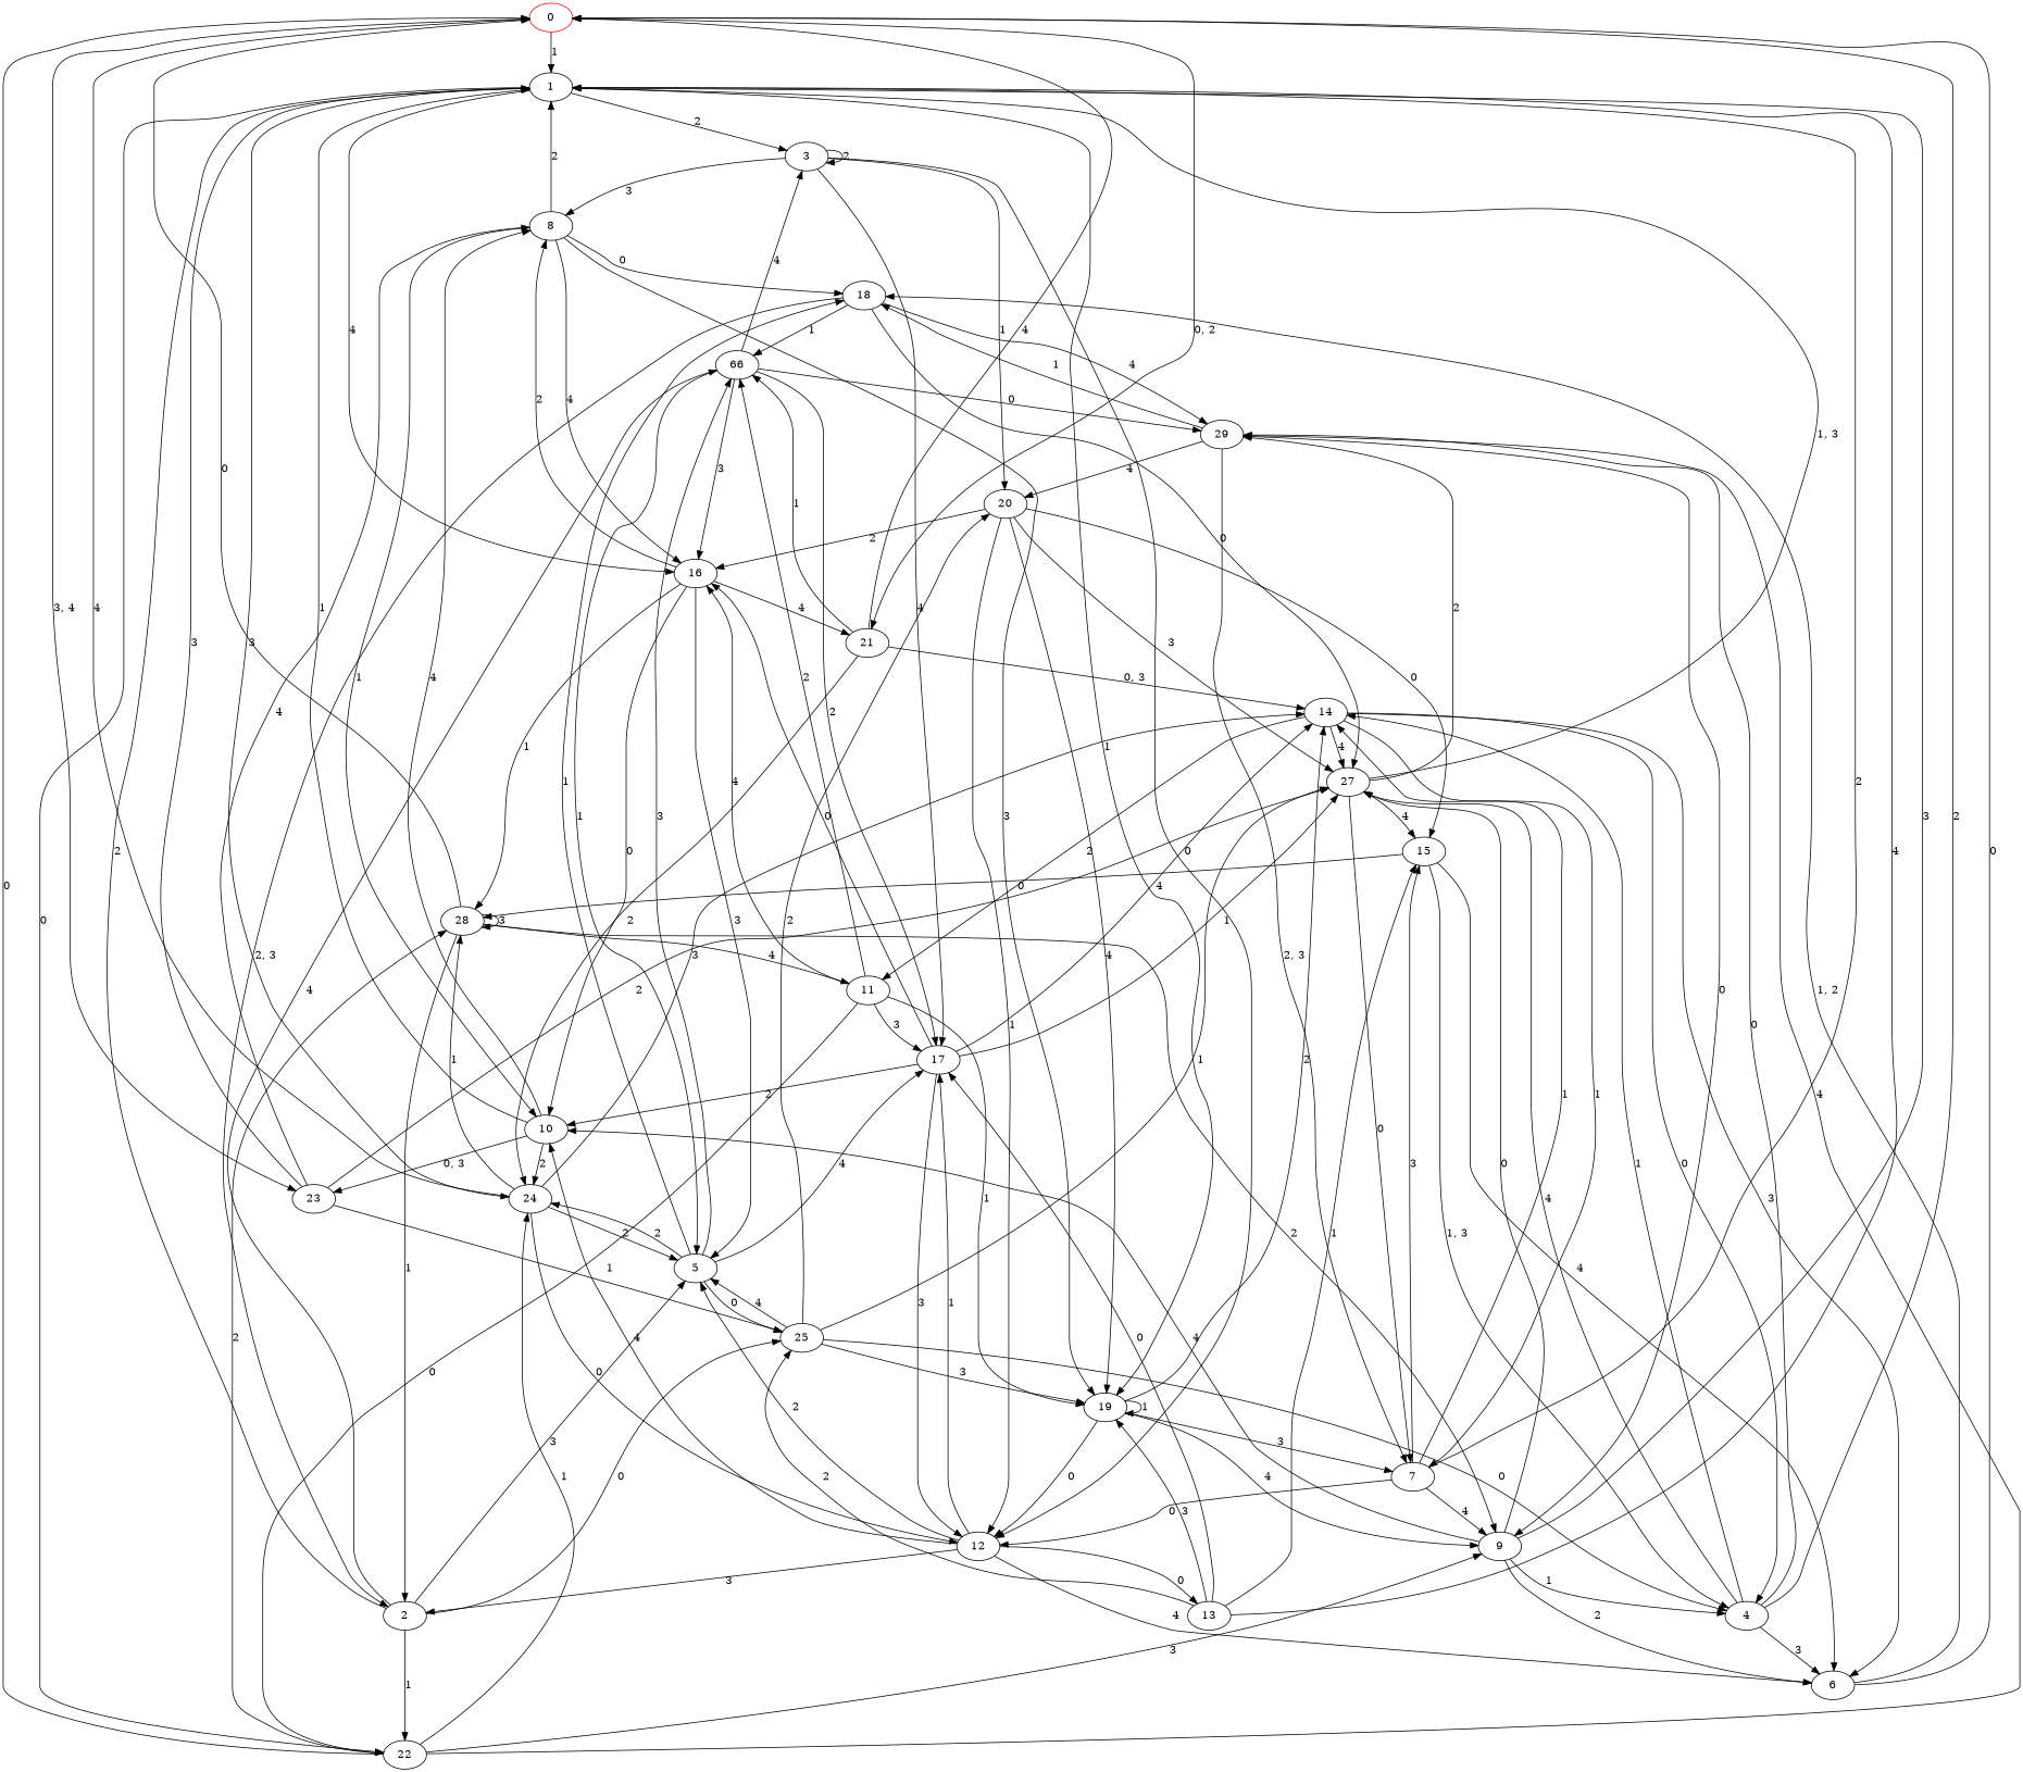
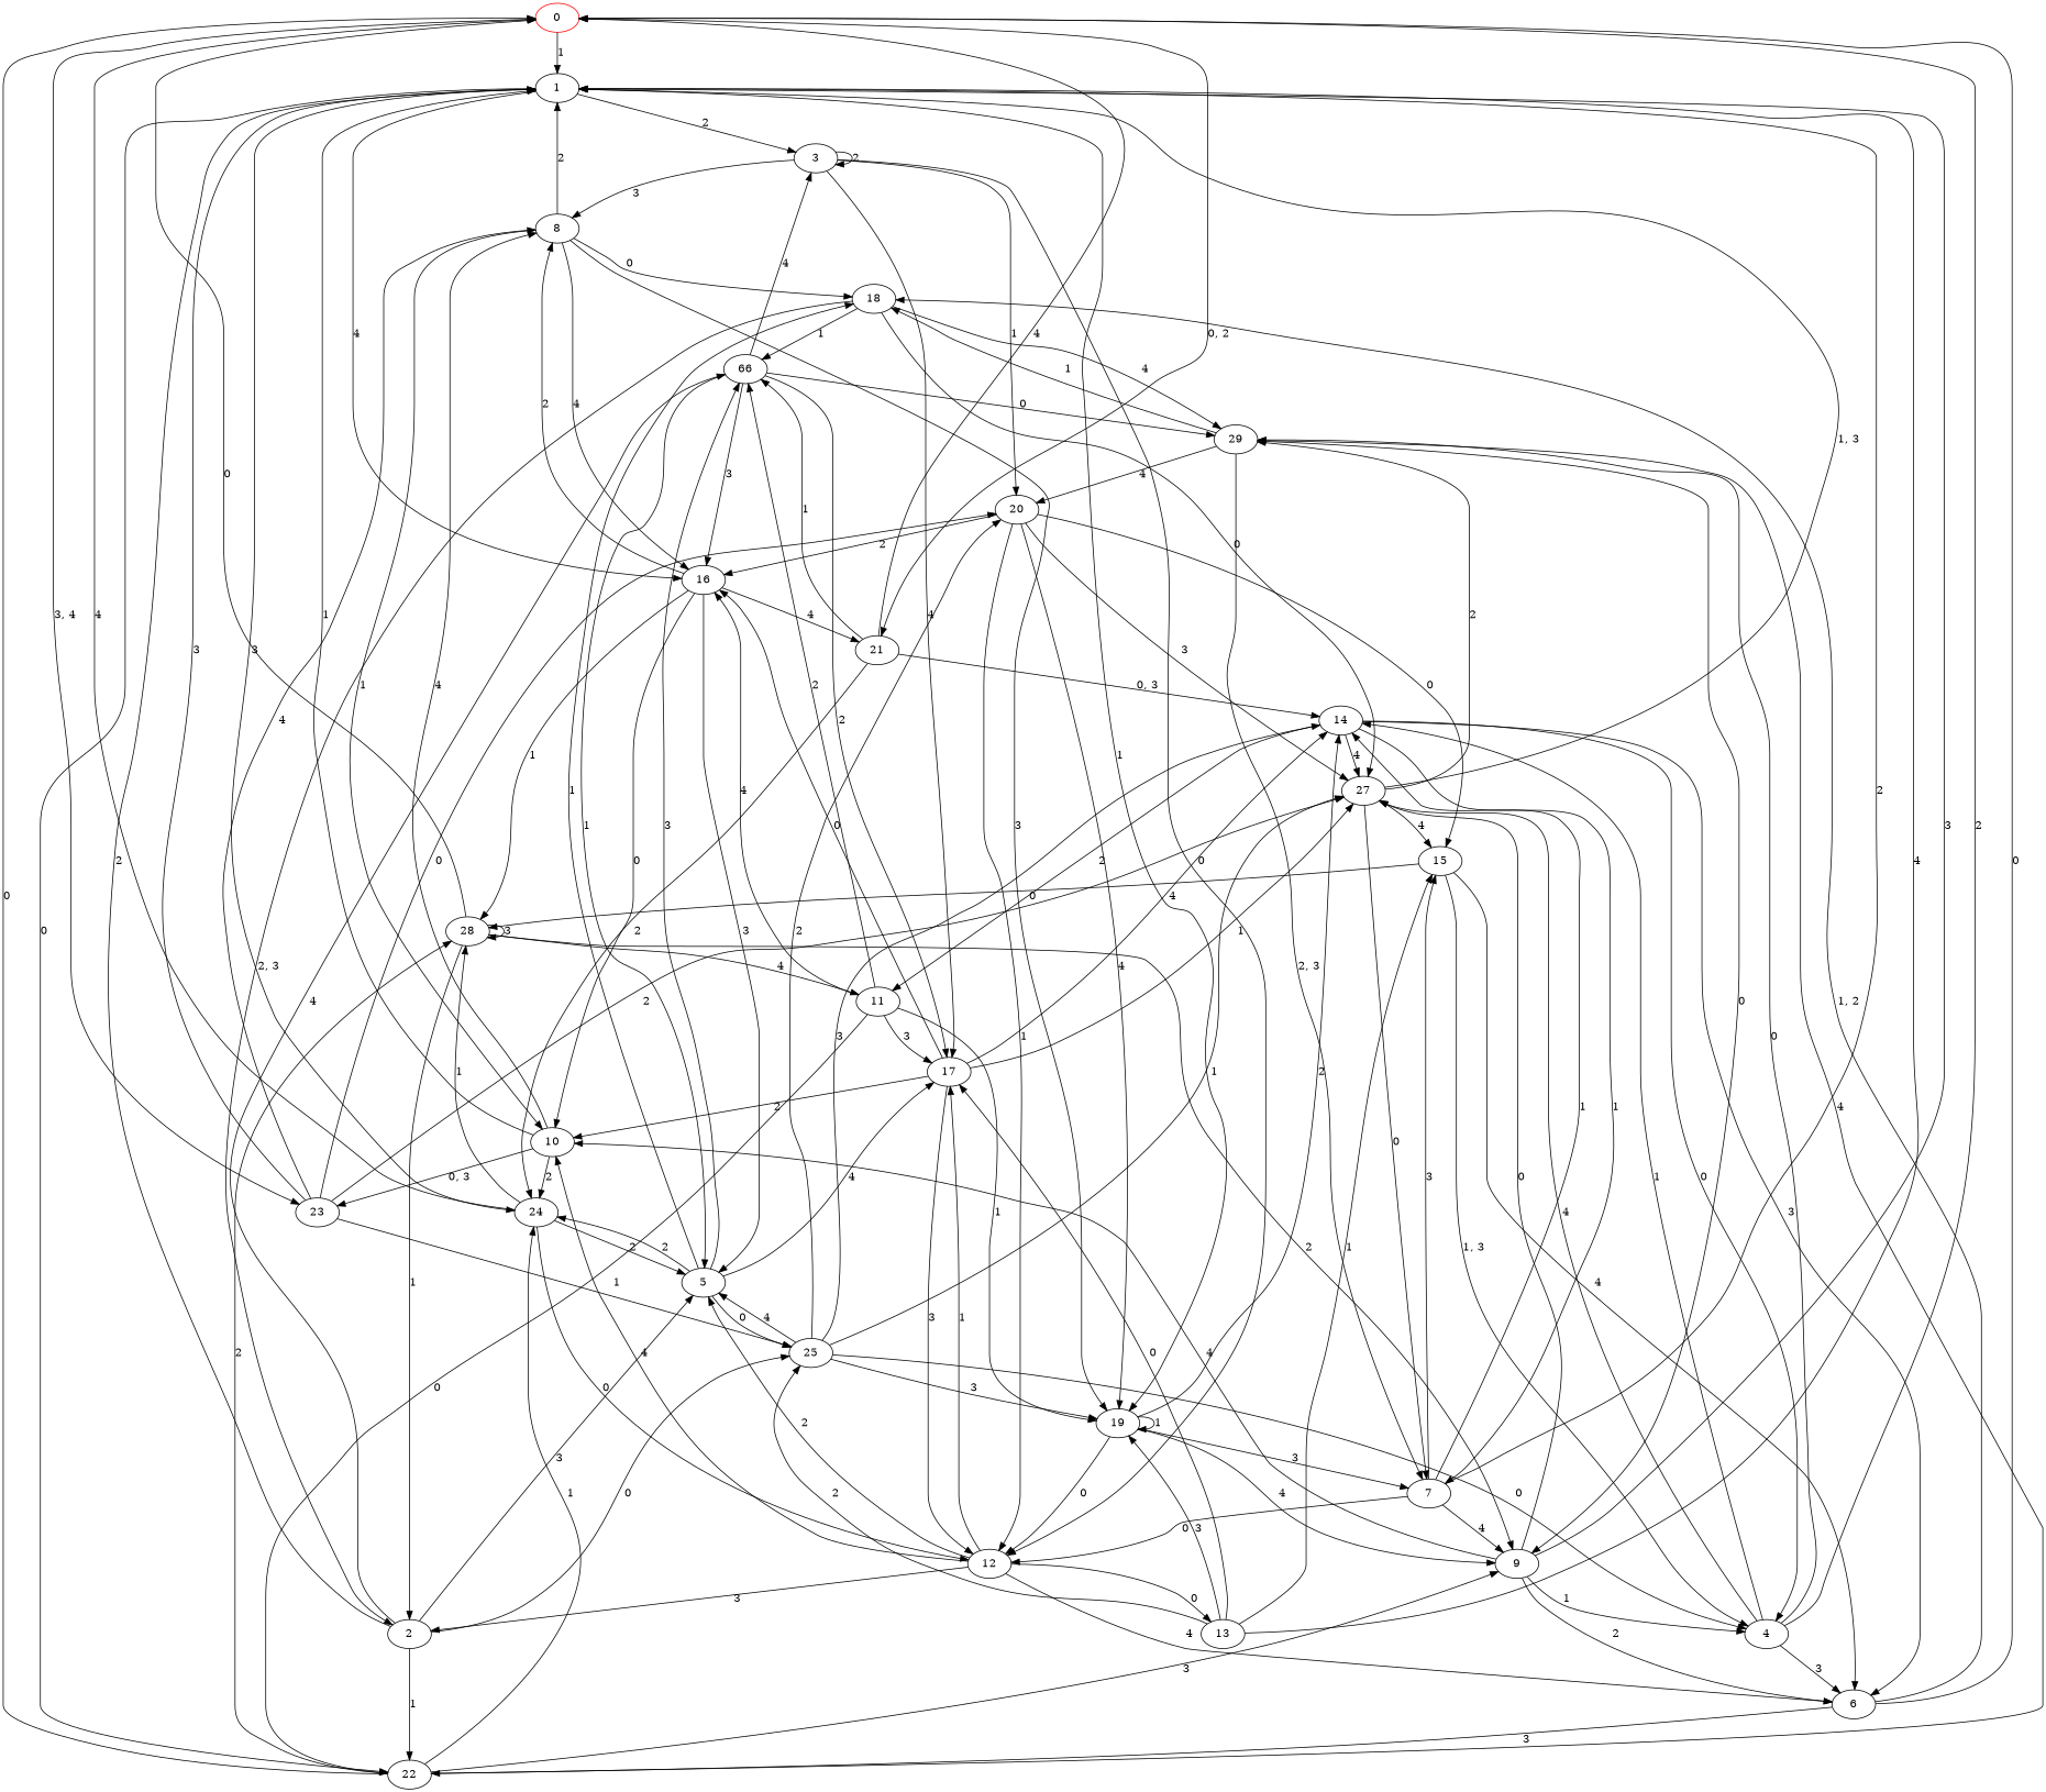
  digraph {
    n1 [color=red label=0]
    n2 [label=1]
    n3 [label=21]
    n4 [label=23]
    n5 [label=3]
    n6 [label=16]
    n7 [label=19]
    n8 [label=22]
    n9 [label=24]
    n10 [label=66]
    n11 [label=14]
    n12 [label=25]
    n13 [label=8]
    n14 [label=20]
    n15 [label=27]
    n16 [label=12]
    n17 [label=17]
    n18 [label=5]
    n19 [label=10]
    n20 [label=28]
    n21 [label=7]
    n22 [label=9]
    n23 [label=29]
    n24 [label=2]
    n25 [label=18]
    n26 [label=4]
    n27 [label=6]
    n28 [label=13]
    n29 [label=15]
    n30 [label=11]
    n1 -> n2 [label=1]
    n1 -> n3 [label="0, 2"]
    n1 -> n4 [label="3, 4"]
    n2 -> n5 [label=2]
    n2 -> n6 [label=4]
    n2 -> n7 [label=1]
    n2 -> n8 [label=0]
    n2 -> n9 [label=3]
    n3 -> n1 [label=4]
    n3 -> n9 [label=2]
    n3 -> n10 [label=1]
    n3 -> n11 [label="0, 3"]
    n4 -> n2 [label=3]
    n4 -> n12 [label=1]
    n4 -> n13 [label=4]
+   n4 -> n14 [label=0]
    n4 -> n15 [label=2]
    n5 -> n5 [label=2]
    n5 -> n13 [label=3]
    n5 -> n14 [label=1]
    n5 -> n16 [label=0]
    n5 -> n17 [label=4]
    n6 -> n3 [label=4]
    n6 -> n13 [label=2]
    n6 -> n18 [label=3]
    n6 -> n19 [label=0]
    n6 -> n20 [label=1]
    n7 -> n7 [label=1]
    n7 -> n11 [label=2]
    n7 -> n16 [label=0]
    n7 -> n21 [label=3]
    n7 -> n22 [label=4]
    n8 -> n1 [label=0]
    n8 -> n9 [label=1]
    n8 -> n20 [label=2]
    n8 -> n22 [label=3]
    n8 -> n23 [label=4]
    n9 -> n1 [label=4]
-   n9 -> n11 [label=3]
+   n12 -> n11 [label=3]
    n9 -> n16 [label=0]
    n9 -> n18 [label=2]
    n9 -> n20 [label=1]
    n10 -> n5 [label=4]
    n10 -> n6 [label=3]
    n10 -> n17 [label=2]
    n10 -> n18 [label=1]
    n10 -> n23 [label=0]
    n11 -> n15 [label=4]
    n11 -> n21 [label=1]
    n11 -> n26 [label=0]
    n11 -> n27 [label=3]
    n11 -> n30 [label=2]
    n12 -> n7 [label=3]
    n12 -> n14 [label=2]
    n12 -> n15 [label=1]
    n12 -> n18 [label=4]
    n12 -> n26 [label=0]
    n13 -> n2 [label=2]
    n13 -> n6 [label=4]
    n13 -> n7 [label=3]
    n13 -> n19 [label=1]
    n13 -> n25 [label=0]
    n14 -> n6 [label=2]
    n14 -> n7 [label=4]
    n14 -> n15 [label=3]
    n14 -> n16 [label=1]
    n14 -> n29 [label=0]
    n15 -> n2 [label="1, 3"]
    n15 -> n21 [label=0]
    n15 -> n23 [label=2]
    n15 -> n29 [label=4]
    n16 -> n17 [label=1]
    n16 -> n18 [label=2]
    n16 -> n19 [label=4]
    n16 -> n24 [label=3]
    n16 -> n27 [label=4]
    n16 -> n28 [label=0]
    n17 -> n6 [label=0]
    n17 -> n11 [label=4]
    n17 -> n15 [label=1]
    n17 -> n16 [label=3]
    n17 -> n19 [label=2]
    n18 -> n9 [label=2]
    n18 -> n10 [label=3]
    n18 -> n12 [label=0]
    n18 -> n17 [label=4]
    n18 -> n25 [label=1]
    n19 -> n2 [label=1]
    n19 -> n4 [label="0, 3"]
    n19 -> n9 [label=2]
    n19 -> n13 [label=4]
    n20 -> n1 [label=0]
    n20 -> n20 [label=3]
    n20 -> n22 [label=2]
    n20 -> n24 [label=1]
    n20 -> n30 [label=4]
    n21 -> n2 [label=2]
    n21 -> n11 [label=1]
    n21 -> n16 [label=0]
    n21 -> n22 [label=4]
    n21 -> n29 [label=3]
    n22 -> n2 [label=3]
    n22 -> n15 [label=0]
    n22 -> n19 [label=4]
    n22 -> n26 [label=1]
    n22 -> n27 [label=2]
    n23 -> n14 [label=4]
    n23 -> n21 [label="2, 3"]
    n23 -> n22 [label=0]
    n23 -> n25 [label=1]
    n24 -> n2 [label=2]
    n24 -> n8 [label=1]
    n24 -> n10 [label=4]
    n24 -> n12 [label=0]
    n24 -> n18 [label=3]
    n25 -> n10 [label=1]
    n25 -> n15 [label=0]
    n25 -> n23 [label=4]
    n25 -> n24 [label="2, 3"]
    n26 -> n1 [label=2]
    n26 -> n11 [label=1]
    n26 -> n15 [label=4]
    n26 -> n23 [label=0]
    n26 -> n27 [label=3]
    n27 -> n1 [label=0]
+   n27 -> n8 [label=3]
    n27 -> n25 [label="1, 2"]
    n28 -> n2 [label=4]
    n28 -> n7 [label=3]
    n28 -> n12 [label=2]
    n28 -> n17 [label=0]
    n28 -> n29 [label=1]
    n29 -> n20 [label=0]
    n29 -> n26 [label="1, 3"]
    n29 -> n27 [label=4]
    n30 -> n6 [label=4]
    n30 -> n7 [label=1]
    n30 -> n8 [label=0]
    n30 -> n10 [label=2]
    n30 -> n17 [label=3]
  }
